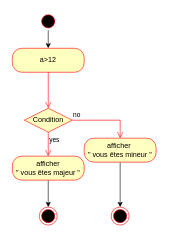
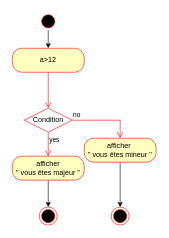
  <mxCell id="0" />
  <mxCell id="1" parent="0" />
  <mxCell id="2" style="edgeStyle=orthogonalEdgeStyle;rounded=0;orthogonalLoop=1;jettySize=auto;html=1;exitX=0.5;exitY=1;exitDx=0;exitDy=0;" edge="1" parent="1" source="3"><mxGeometry relative="1" as="geometry"><mxPoint x="80" y="80" as="targetPoint" /></mxGeometry></mxCell>
  <mxCell id="3" value="" style="ellipse;html=1;shape=startState;fillColor=#000000;strokeColor=#ff0000;" vertex="1" parent="1"><mxGeometry x="65" y="20" width="30" height="30" as="geometry" /></mxCell>
  <mxCell id="4" value="a&amp;gt;12" style="rounded=1;whiteSpace=wrap;html=1;arcSize=40;fontColor=#000000;fillColor=#ffffc0;strokeColor=#ff0000;" vertex="1" parent="1"><mxGeometry x="20" y="80" width="120" height="40" as="geometry" /></mxCell>
  <mxCell id="5" value="" style="edgeStyle=orthogonalEdgeStyle;html=1;verticalAlign=bottom;endArrow=open;endSize=8;strokeColor=#ff0000;rounded=0;" edge="1" source="4" parent="1"><mxGeometry relative="1" as="geometry"><mxPoint x="80" y="180" as="targetPoint" /></mxGeometry></mxCell>
- <mxCell id="6" value="Condition" style="rhombus;whiteSpace=wrap;html=1;fontColor=#000000;fillColor=#ffffc0;strokeColor=#ff0000;" vertex="1" parent="1"><mxGeometry x="40" y="180" width="80" height="40" as="geometry" /></mxCell>
+ <mxCell id="6" value="Condition" style="rhombus;whiteSpace=wrap;html=1;fontColor=#000000;fillColor=#ffffff;strokeColor=#ff0000;" vertex="1" parent="1"><mxGeometry x="40" y="180" width="80" height="40" as="geometry" /></mxCell>
  <mxCell id="7" value="no" style="edgeStyle=orthogonalEdgeStyle;html=1;align=left;verticalAlign=bottom;endArrow=open;endSize=8;strokeColor=#ff0000;rounded=0;" edge="1" source="6" parent="1" target="10"><mxGeometry x="-1" relative="1" as="geometry"><mxPoint x="181" y="240" as="targetPoint" /></mxGeometry></mxCell>
  <mxCell id="8" value="yes" style="edgeStyle=orthogonalEdgeStyle;html=1;align=left;verticalAlign=top;endArrow=open;endSize=8;strokeColor=#ff0000;rounded=0;" edge="1" source="6" parent="1" target="12"><mxGeometry x="-1" relative="1" as="geometry"><mxPoint x="80" y="280" as="targetPoint" /></mxGeometry></mxCell>
  <mxCell id="9" style="edgeStyle=orthogonalEdgeStyle;rounded=0;orthogonalLoop=1;jettySize=auto;html=1;exitX=0.5;exitY=1;exitDx=0;exitDy=0;" edge="1" parent="1" source="10" target="13"><mxGeometry relative="1" as="geometry"><mxPoint x="200" y="360" as="targetPoint" /></mxGeometry></mxCell>
  <mxCell id="10" value="afficher&amp;nbsp;&lt;br&gt;&quot; vous êtes mineur &quot;" style="rounded=1;whiteSpace=wrap;html=1;arcSize=40;fontColor=#000000;fillColor=#ffffc0;strokeColor=#ff0000;" vertex="1" parent="1"><mxGeometry x="140" y="230" width="120" height="40" as="geometry" /></mxCell>
  <mxCell id="11" style="edgeStyle=orthogonalEdgeStyle;rounded=0;orthogonalLoop=1;jettySize=auto;html=1;exitX=0.5;exitY=1;exitDx=0;exitDy=0;" edge="1" parent="1" source="12" target="14"><mxGeometry relative="1" as="geometry"><mxPoint x="80" y="360" as="targetPoint" /></mxGeometry></mxCell>
  <mxCell id="12" value="afficher&lt;br&gt;&quot; vous êtes majeur &quot;" style="rounded=1;whiteSpace=wrap;html=1;arcSize=40;fontColor=#000000;fillColor=#ffffc0;strokeColor=#ff0000;" vertex="1" parent="1"><mxGeometry x="20" y="260" width="120" height="40" as="geometry" /></mxCell>
  <mxCell id="13" value="" style="ellipse;html=1;shape=endState;fillColor=#000000;strokeColor=#ff0000;" vertex="1" parent="1"><mxGeometry x="185" y="345" width="30" height="30" as="geometry" /></mxCell>
  <mxCell id="14" value="" style="ellipse;html=1;shape=endState;fillColor=#000000;strokeColor=#ff0000;" vertex="1" parent="1"><mxGeometry x="65" y="345" width="30" height="30" as="geometry" /></mxCell>
